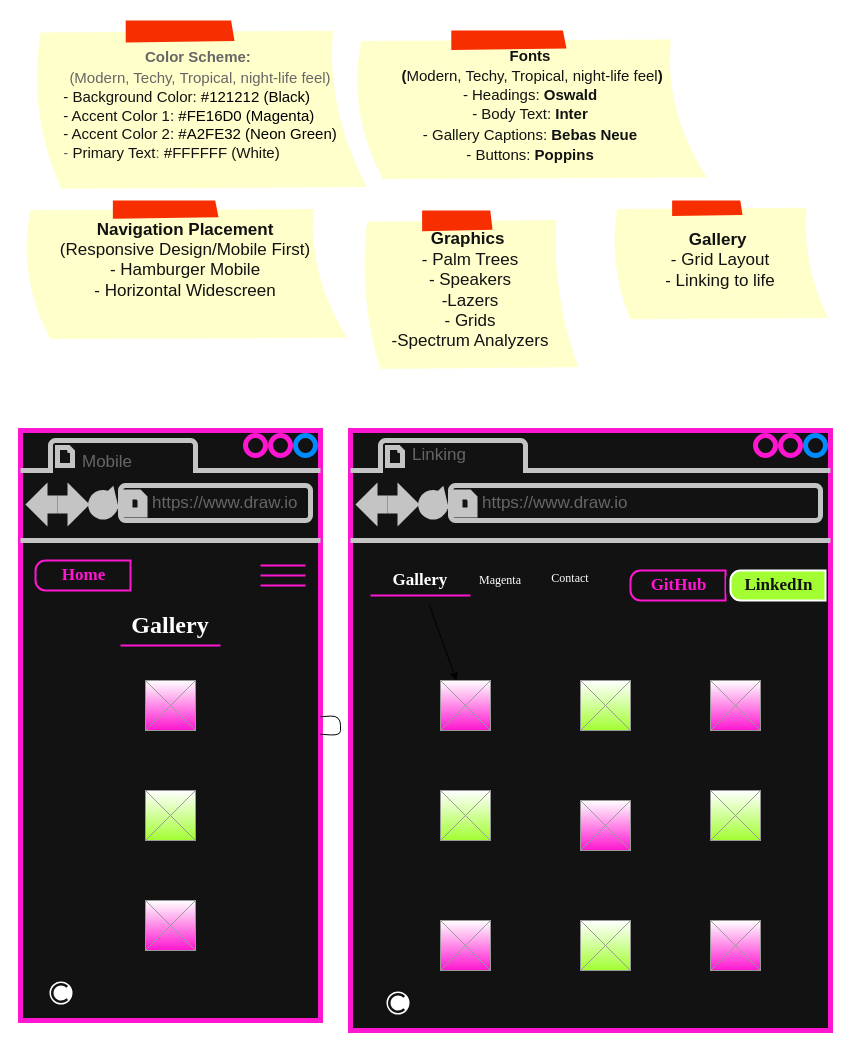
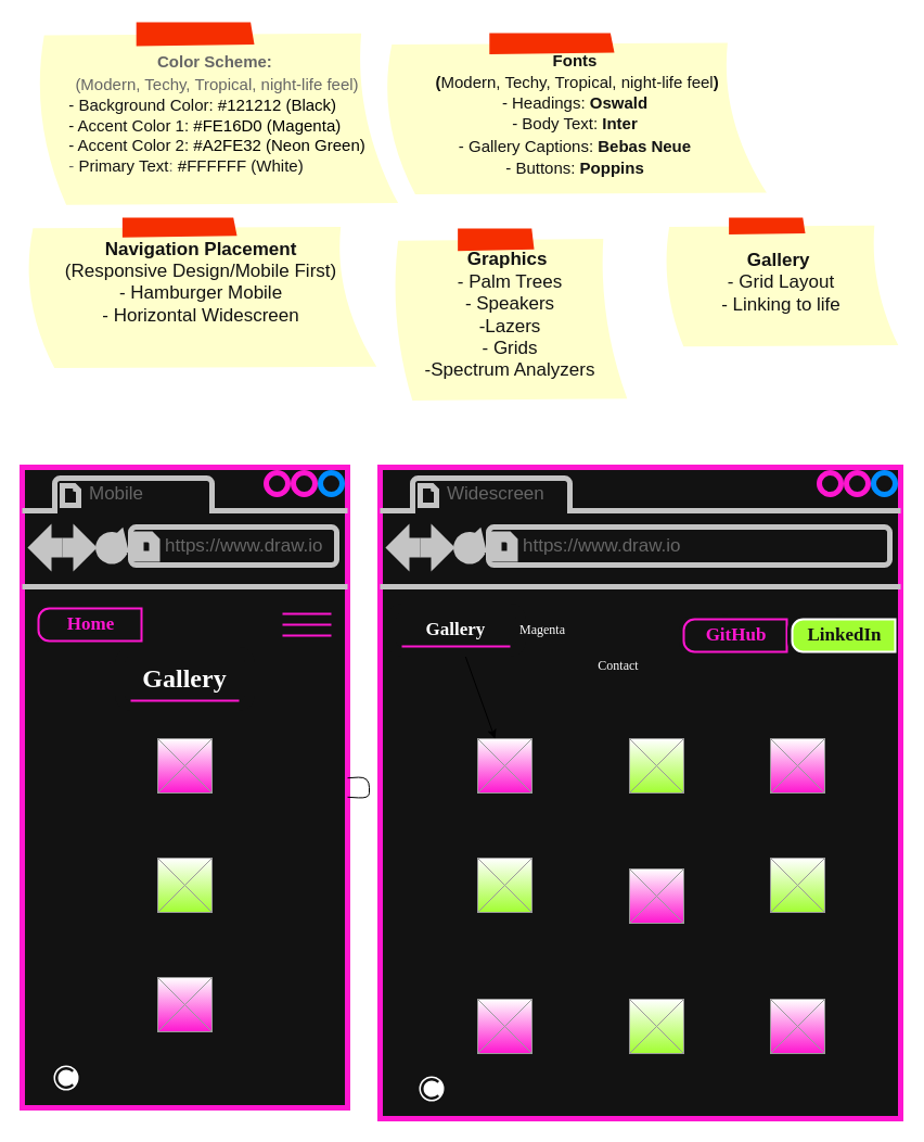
  <mxCell id="0" />
  <mxCell id="1" parent="0" />
  <mxCell id="2" value="&lt;div style=&quot;&quot;&gt;&lt;font style=&quot;font-size: 15px;&quot;&gt;&lt;b style=&quot;background-color: transparent;&quot;&gt;Color Scheme:&lt;/b&gt;&lt;span style=&quot;background-color: transparent;&quot;&gt;&amp;nbsp;&lt;/span&gt;&lt;/font&gt;&lt;/div&gt;&lt;div style=&quot;&quot;&gt;&lt;span style=&quot;background-color: transparent;&quot;&gt;&lt;font style=&quot;font-size: 15px;&quot;&gt;(Modern, Techy, Tropical, night-life feel)&lt;/font&gt;&lt;/span&gt;&lt;/div&gt;&lt;font style=&quot;color: rgb(18, 18, 18); font-size: 15px;&quot;&gt;&lt;div style=&quot;text-align: left;&quot;&gt;&lt;span style=&quot;background-color: transparent;&quot;&gt;- Background Color:&amp;nbsp;&lt;/span&gt;&lt;span style=&quot;background-color: transparent; line-height: 18.4px; color: rgb(0, 0, 0);&quot;&gt;#&lt;span style=&quot;line-height: 15.333px; color: rgb(0, 0, 0);&quot;&gt;121212&lt;/span&gt;&lt;span style=&quot;color: rgb(0, 0, 0);&quot;&gt;&lt;/span&gt;&amp;nbsp;(Black)&lt;/span&gt;&lt;/div&gt;&lt;font face=&quot;Helvetica&quot;&gt;&lt;div style=&quot;text-align: left;&quot;&gt;&lt;span style=&quot;background-color: transparent;&quot;&gt;- Accent Color 1:&amp;nbsp;&lt;/span&gt;&lt;span style=&quot;background-color: transparent; line-height: 18.4px; color: rgb(0, 0, 0);&quot;&gt;#&lt;/span&gt;&lt;span style=&quot;background-color: transparent; line-height: 18.4px; color: rgb(0, 0, 0);&quot;&gt;&lt;font&gt;FE16D0&lt;/font&gt;&lt;/span&gt;&lt;span style=&quot;background-color: transparent; line-height: 18.4px; color: rgb(0, 0, 0);&quot;&gt;&amp;nbsp;(Magenta)&lt;/span&gt;&lt;/div&gt;&lt;div style=&quot;text-align: left;&quot;&gt;&lt;span style=&quot;background-color: transparent;&quot;&gt;- Accent Color 2:&amp;nbsp;&lt;/span&gt;&lt;span style=&quot;background-color: transparent; line-height: 18.4px; color: rgb(0, 0, 0);&quot;&gt;#&lt;/span&gt;&lt;span style=&quot;background-color: transparent; line-height: 18.4px; color: rgb(0, 0, 0);&quot;&gt;&lt;font&gt;A2FE32&lt;/font&gt;&lt;/span&gt;&lt;span style=&quot;background-color: transparent; line-height: 18.4px; color: rgb(0, 0, 0);&quot;&gt;&amp;nbsp;(Neon Green)&lt;/span&gt;&lt;/div&gt;&lt;/font&gt;&lt;/font&gt;&lt;div&gt;&lt;div style=&quot;text-align: left;&quot;&gt;&lt;font style=&quot;font-size: 15px;&quot;&gt;&lt;span style=&quot;scrollbar-color: light-dark(#e2e2e2, #4b4b4b)&lt;br/&gt;&#09;&#09;&#09;&#09;&#09;light-dark(#fbfbfb, var(--dark-panel-color)); line-height: 18.4px;&quot;&gt;&lt;span style=&quot;scrollbar-color: light-dark(#e2e2e2, #4b4b4b)&lt;br/&gt;&#09;&#09;&#09;&#09;&#09;light-dark(#fbfbfb, var(--dark-panel-color)); line-height: 18.4px;&quot;&gt;&lt;font style=&quot;&quot; face=&quot;Helvetica&quot;&gt;&lt;span style=&quot;color: rgb(102, 102, 102);&quot;&gt;- &lt;/span&gt;&lt;span style=&quot;color: rgb(102, 102, 102);&quot;&gt;&lt;font style=&quot;color: rgb(18, 18, 18);&quot;&gt;Primary Text&lt;/font&gt;&lt;/span&gt;&lt;span style=&quot;color: rgb(102, 102, 102);&quot;&gt;:&amp;nbsp;&lt;/span&gt;&lt;span style=&quot;color: rgb(0, 0, 0); scrollbar-color: light-dark(#e2e2e2, #4b4b4b)&lt;br/&gt;&#09;&#09;&#09;&#09;&#09;light-dark(#fbfbfb, var(--dark-panel-color)); line-height: 18.4px;&quot;&gt;#&lt;/span&gt;&lt;/font&gt;&lt;/span&gt;&lt;/span&gt;&lt;span style=&quot;color: light-dark(rgb(18, 18, 18), rgb(222, 222, 222)); background-color: transparent;&quot;&gt;&lt;font&gt;FFFFFF&lt;/font&gt;&lt;/span&gt;&lt;span style=&quot;color: light-dark(rgb(18, 18, 18), rgb(222, 222, 222)); background-color: transparent;&quot;&gt;&amp;nbsp;(White)&lt;/span&gt;&lt;/font&gt;&lt;/div&gt;&lt;/div&gt;" style="strokeWidth=1;shadow=0;dashed=0;align=center;html=1;shape=mxgraph.mockup.text.stickyNote2;fontColor=#666666;mainText=;fontSize=17;whiteSpace=wrap;fillColor=#ffffcc;strokeColor=#F62E00;" parent="1" vertex="1"><mxGeometry x="30" y="20" width="340" height="170" as="geometry" /></mxCell>
  <mxCell id="3" value="&lt;b&gt;&lt;font style=&quot;font-size: 15px; color: rgb(18, 18, 18);&quot;&gt;Fonts&lt;/font&gt;&lt;/b&gt;&lt;div&gt;&lt;font style=&quot;font-size: 15px; color: rgb(18, 18, 18);&quot;&gt;&lt;b&gt;&amp;nbsp;(&lt;/b&gt;&lt;span&gt;Modern, Techy, Tropical, night-life feel&lt;/span&gt;&lt;b&gt;)&lt;/b&gt;&lt;br&gt;&lt;div style=&quot;&quot;&gt;&lt;span style=&quot;background-color: transparent;&quot;&gt;- Headings: &lt;b&gt;Oswald&lt;/b&gt;&lt;/span&gt;&lt;/div&gt;&lt;/font&gt;&lt;div style=&quot;&quot;&gt;&lt;font style=&quot;font-size: 15px; color: rgb(18, 18, 18);&quot;&gt;&lt;span&gt;- Body Text: &lt;b&gt;Inter&lt;/b&gt;&lt;/span&gt;&lt;br&gt;&lt;/font&gt;&lt;/div&gt;&lt;div style=&quot;&quot;&gt;&lt;font style=&quot;font-size: 15px; color: rgb(18, 18, 18);&quot;&gt;&lt;span&gt;- Gallery Captions: &lt;b&gt;Bebas Neue&lt;/b&gt;&lt;/span&gt;&lt;span&gt;&lt;br&gt;&lt;/span&gt;&lt;/font&gt;&lt;/div&gt;&lt;div style=&quot;&quot;&gt;&lt;span&gt;&lt;font style=&quot;font-size: 15px; color: rgb(18, 18, 18);&quot;&gt;- Buttons: &lt;b style=&quot;&quot;&gt;Poppins&lt;/b&gt;&lt;/font&gt;&lt;/span&gt;&lt;span style=&quot;color: rgb(102, 102, 102);&quot;&gt;&lt;br&gt;&lt;/span&gt;&lt;/div&gt;&lt;/div&gt;" style="strokeWidth=1;shadow=0;dashed=0;align=center;html=1;shape=mxgraph.mockup.text.stickyNote2;fontColor=#666666;mainText=;fontSize=17;whiteSpace=wrap;fillColor=#ffffcc;strokeColor=#F62E00;" parent="1" vertex="1"><mxGeometry x="350" y="30" width="360" height="150" as="geometry" /></mxCell>
  <mxCell id="4" value="&lt;font style=&quot;color: rgb(18, 18, 18);&quot;&gt;&lt;b&gt;Navigation&lt;/b&gt; &lt;b&gt;Placement&lt;/b&gt;&lt;br&gt;(Responsive Design/Mobile First)&lt;br&gt;&lt;/font&gt;&lt;div&gt;&lt;font style=&quot;color: rgb(18, 18, 18);&quot;&gt;- Hamburger Mobile&lt;br&gt;- Horizontal Widescreen&lt;br&gt;&lt;/font&gt;&lt;span style=&quot;color: rgba(0, 0, 0, 0); font-family: monospace; font-size: 0px; text-align: start;&quot;&gt;%3CmxGraphModel%3E%3Croot%3E%3CmxCell%20id%3D%220%22%2F%3E%3CmxCell%20id%3D%221%22%20parent%3D%220%22%2F%3E%3CmxCell%20id%3D%222%22%20value%3D%22Fonts%3A%26amp%3Bnbsp%3B%26lt%3Bbr%26gt%3B-%22%20style%3D%22strokeWidth%3D1%3Bshadow%3D0%3Bdashed%3D0%3Balign%3Dcenter%3Bhtml%3D1%3Bshape%3Dmxgraph.mockup.text.stickyNote2%3BfontColor%3D%23666666%3BmainText%3D%3BfontSize%3D17%3BwhiteSpace%3Dwrap%3BfillColor%3D%23ffffcc%3BstrokeColor%3D%23F62E00%3B%22%20vertex%3D%221%22%20parent%3D%221%22%3E%3CmxGeometry%20x%3D%22370%22%20y%3D%2240%22%20width%3D%22280%22%20height%3D%22240%22%20as%3D%22geometry%22%2F%3E%3C%2FmxCell%3E%3C%2Froot%3E%3C%2FmxGraphModel%3E&lt;/span&gt;&lt;/div&gt;" style="strokeWidth=1;shadow=0;dashed=0;align=center;html=1;shape=mxgraph.mockup.text.stickyNote2;fontColor=#666666;mainText=;fontSize=17;whiteSpace=wrap;fillColor=#ffffcc;strokeColor=#F62E00;" parent="1" vertex="1"><mxGeometry x="20" y="200" width="330" height="140" as="geometry" /></mxCell>
  <mxCell id="5" value="&lt;font style=&quot;color: rgb(18, 18, 18);&quot;&gt;&lt;b&gt;Gallery&lt;/b&gt;&amp;nbsp;&lt;br&gt;- Grid Layout&lt;br&gt;- Linking to life&lt;/font&gt;" style="strokeWidth=1;shadow=0;dashed=0;align=center;html=1;shape=mxgraph.mockup.text.stickyNote2;fontColor=#666666;mainText=;fontSize=17;whiteSpace=wrap;fillColor=#ffffcc;strokeColor=#F62E00;" parent="1" vertex="1"><mxGeometry x="610" y="200" width="220" height="120" as="geometry" /></mxCell>
  <mxCell id="6" value="" style="strokeWidth=5;shadow=0;dashed=0;align=center;html=1;shape=mxgraph.mockup.containers.browserWindow;rSize=0;strokeColor=#FE16D0;strokeColor2=#008cff;strokeColor3=#c4c4c4;mainText=,;recursiveResize=0;fillColor=#121212;gradientColor=none;fontColor=#FF005D;" parent="1" vertex="1"><mxGeometry x="20" y="430" width="300" height="590" as="geometry" /></mxCell>
- <mxCell id="7" value="Mobile" style="strokeWidth=1;shadow=0;dashed=0;align=center;html=1;shape=mxgraph.mockup.containers.anchor;fontSize=17;fontColor=#666666;align=left;whiteSpace=wrap;" parent="6" vertex="1"><mxGeometry x="60" y="12" width="160" height="40" as="geometry" /></mxCell>
+ <mxCell id="7" value="Mobile" style="strokeWidth=1;shadow=0;dashed=0;align=center;html=1;shape=mxgraph.mockup.containers.anchor;fontSize=17;fontColor=#666666;align=left;whiteSpace=wrap;" parent="6" vertex="1"><mxGeometry x="60" y="12" width="110" height="26" as="geometry" /></mxCell>
  <mxCell id="8" value="https://www.draw.io" style="strokeWidth=1;shadow=0;dashed=0;align=center;html=1;shape=mxgraph.mockup.containers.anchor;rSize=0;fontSize=17;fontColor=#666666;align=left;" parent="6" vertex="1"><mxGeometry x="130" y="60" width="250" height="26" as="geometry" /></mxCell>
  <mxCell id="9" value="" style="verticalLabelPosition=bottom;shadow=0;dashed=0;align=center;html=1;verticalAlign=top;strokeWidth=1;shape=mxgraph.mockup.graphics.simpleIcon;strokeColor=#999999;gradientColor=#FE16D0;" parent="6" vertex="1"><mxGeometry x="125" y="470" width="50" height="50" as="geometry" /></mxCell>
  <mxCell id="10" value="" style="verticalLabelPosition=bottom;shadow=0;dashed=0;align=center;html=1;verticalAlign=top;strokeWidth=1;shape=mxgraph.mockup.graphics.simpleIcon;strokeColor=#999999;gradientColor=#A2FE32;" parent="6" vertex="1"><mxGeometry x="125" y="360" width="50" height="50" as="geometry" /></mxCell>
  <mxCell id="11" value="" style="verticalLabelPosition=bottom;shadow=0;dashed=0;align=center;html=1;verticalAlign=top;strokeWidth=1;shape=mxgraph.mockup.graphics.simpleIcon;strokeColor=#999999;gradientColor=#FE16D0;" parent="6" vertex="1"><mxGeometry x="125" y="250" width="50" height="50" as="geometry" /></mxCell>
  <mxCell id="12" value="" style="line;strokeWidth=2;html=1;strokeColor=#FE16D0;" parent="6" vertex="1"><mxGeometry x="240" y="130" width="45" height="10" as="geometry" /></mxCell>
  <mxCell id="13" value="" style="line;strokeWidth=2;html=1;strokeColor=#FE16D0;" parent="6" vertex="1"><mxGeometry x="240" y="140" width="45" height="10" as="geometry" /></mxCell>
  <mxCell id="14" value="" style="line;strokeWidth=2;html=1;strokeColor=#FE16D0;" parent="6" vertex="1"><mxGeometry x="240" y="150" width="45" height="10" as="geometry" /></mxCell>
  <mxCell id="15" value="" style="strokeColor=#121212;verticalLabelPosition=bottom;shadow=0;dashed=0;verticalAlign=top;strokeWidth=2;html=1;shape=mxgraph.mockup.misc.copyrightIcon;fillColor=#FFFFFF;" parent="6" vertex="1"><mxGeometry x="28" y="550" width="25" height="25" as="geometry" /></mxCell>
  <mxCell id="16" value="&lt;font data-font-src=&quot;https://fonts.googleapis.com/css?family=Poppins&quot; face=&quot;Poppins&quot; style=&quot;color: rgb(255, 255, 255); font-size: 24px;&quot;&gt;Gallery&lt;/font&gt;" style="strokeWidth=9;shadow=0;dashed=0;align=center;html=1;shape=mxgraph.mockup.buttons.button;strokeColor=#121212;fontColor=#ffffff;mainText=;buttonStyle=round;fontSize=17;fontStyle=1;fillColor=#121212;whiteSpace=wrap;fontFamily=Oswald;fontSource=https%3A%2F%2Ffonts.googleapis.com%2Fcss%3Ffamily%3DOswald;" parent="6" vertex="1"><mxGeometry x="90" y="170" width="120" height="50" as="geometry" /></mxCell>
  <mxCell id="17" value="" style="line;strokeWidth=2;html=1;fontColor=#FE16D0;strokeColor=#FE16D0;" parent="6" vertex="1"><mxGeometry x="100" y="200" width="100" height="30" as="geometry" /></mxCell>
  <mxCell id="18" value="" style="strokeWidth=9;shadow=0;dashed=0;align=center;html=1;shape=mxgraph.mockup.rrect;rSize=10;fillColor=#F5F5DC;strokeColor=#121212;labelBackgroundColor=#A2FE32;fontFamily=Oswald;fontSource=https%3A%2F%2Ffonts.googleapis.com%2Fcss%3Ffamily%3DOswald;" vertex="1" parent="6"><mxGeometry x="15" y="130" width="45" height="30" as="geometry" /></mxCell>
  <mxCell id="19" value="&lt;font style=&quot;color: rgb(254, 22, 208);&quot; face=&quot;Poppins&quot;&gt;Home&lt;/font&gt;" style="strokeWidth=2;shadow=0;dashed=0;align=center;html=1;shape=mxgraph.mockup.leftButton;rSize=10;fontSize=17;fontColor=#F5F5DC;fontStyle=1;fillColor=#121212;strokeColor=#FE16D0;resizeHeight=1;fontFamily=Oswald;fontSource=https%3A%2F%2Ffonts.googleapis.com%2Fcss%3Ffamily%3DOswald;" vertex="1" parent="18"><mxGeometry width="95" height="30" relative="1" as="geometry" /></mxCell>
  <mxCell id="20" value="" style="strokeWidth=5;shadow=0;dashed=0;align=center;html=1;shape=mxgraph.mockup.containers.browserWindow;rSize=0;strokeColor=#FE16D0;strokeColor2=#008cff;strokeColor3=#c4c4c4;mainText=,;recursiveResize=0;fillColor=#121212;fontFamily=Oswald;fontSource=https%3A%2F%2Ffonts.googleapis.com%2Fcss%3Ffamily%3DOswald;" parent="1" vertex="1"><mxGeometry x="350" y="430" width="480" height="600" as="geometry" /></mxCell>
- <mxCell id="21" value="Linking" style="strokeWidth=1;shadow=0;dashed=0;align=center;html=1;shape=mxgraph.mockup.containers.anchor;fontSize=17;fontColor=#666666;align=left;whiteSpace=wrap;" parent="20" vertex="1"><mxGeometry x="60" y="12" width="110" height="26" as="geometry" /></mxCell>
+ <mxCell id="21" value="Widescreen" style="strokeWidth=1;shadow=0;dashed=0;align=center;html=1;shape=mxgraph.mockup.containers.anchor;fontSize=17;fontColor=#666666;align=left;whiteSpace=wrap;" parent="20" vertex="1"><mxGeometry x="60" y="12" width="110" height="26" as="geometry" /></mxCell>
  <mxCell id="22" value="https://www.draw.io" style="strokeWidth=1;shadow=0;dashed=0;align=center;html=1;shape=mxgraph.mockup.containers.anchor;rSize=0;fontSize=17;fontColor=#666666;align=left;" parent="20" vertex="1"><mxGeometry x="130" y="60" width="250" height="26" as="geometry" /></mxCell>
  <mxCell id="23" value="" style="verticalLabelPosition=bottom;shadow=0;dashed=0;align=center;html=1;verticalAlign=top;strokeWidth=1;shape=mxgraph.mockup.graphics.simpleIcon;strokeColor=#999999;fillColor=#ffffff;gradientColor=#FE16D0;" parent="20" vertex="1"><mxGeometry x="90" y="250" width="50" height="50" as="geometry" /></mxCell>
  <mxCell id="24" value="" style="verticalLabelPosition=bottom;shadow=0;dashed=0;align=center;html=1;verticalAlign=top;strokeWidth=1;shape=mxgraph.mockup.graphics.simpleIcon;strokeColor=#999999;fillColor=#ffffff;gradientColor=#A2FE32;" parent="20" vertex="1"><mxGeometry x="230" y="250" width="50" height="50" as="geometry" /></mxCell>
  <mxCell id="25" value="" style="verticalLabelPosition=bottom;shadow=0;dashed=0;align=center;html=1;verticalAlign=top;strokeWidth=1;shape=mxgraph.mockup.graphics.simpleIcon;strokeColor=#999999;fillColor=#ffffff;gradientColor=#FE16D0;" parent="20" vertex="1"><mxGeometry x="360" y="250" width="50" height="50" as="geometry" /></mxCell>
  <mxCell id="26" value="" style="verticalLabelPosition=bottom;shadow=0;dashed=0;align=center;html=1;verticalAlign=top;strokeWidth=1;shape=mxgraph.mockup.graphics.simpleIcon;strokeColor=#999999;fillColor=#ffffff;gradientColor=#A2FE32;" parent="20" vertex="1"><mxGeometry x="90" y="360" width="50" height="50" as="geometry" /></mxCell>
  <mxCell id="27" value="" style="verticalLabelPosition=bottom;shadow=0;dashed=0;align=center;html=1;verticalAlign=top;strokeWidth=1;shape=mxgraph.mockup.graphics.simpleIcon;strokeColor=#999999;fillColor=#ffffff;gradientColor=#FE16D0;" parent="20" vertex="1"><mxGeometry x="230" y="370" width="50" height="50" as="geometry" /></mxCell>
  <mxCell id="28" value="" style="verticalLabelPosition=bottom;shadow=0;dashed=0;align=center;html=1;verticalAlign=top;strokeWidth=1;shape=mxgraph.mockup.graphics.simpleIcon;strokeColor=#999999;fillColor=#ffffff;gradientColor=#A2FE32;" parent="20" vertex="1"><mxGeometry x="360" y="360" width="50" height="50" as="geometry" /></mxCell>
  <mxCell id="29" value="" style="verticalLabelPosition=bottom;shadow=0;dashed=0;align=center;html=1;verticalAlign=top;strokeWidth=1;shape=mxgraph.mockup.graphics.simpleIcon;strokeColor=#999999;fillColor=#ffffff;gradientColor=#FE16D0;" parent="20" vertex="1"><mxGeometry x="90" y="490" width="50" height="50" as="geometry" /></mxCell>
  <mxCell id="30" value="" style="verticalLabelPosition=bottom;shadow=0;dashed=0;align=center;html=1;verticalAlign=top;strokeWidth=1;shape=mxgraph.mockup.graphics.simpleIcon;strokeColor=#999999;fillColor=#ffffff;gradientColor=#A2FE32;" parent="20" vertex="1"><mxGeometry x="230" y="490" width="50" height="50" as="geometry" /></mxCell>
  <mxCell id="31" value="" style="verticalLabelPosition=bottom;shadow=0;dashed=0;align=center;html=1;verticalAlign=top;strokeWidth=1;shape=mxgraph.mockup.graphics.simpleIcon;strokeColor=#999999;fillColor=#ffffff;gradientColor=#FE16D0;" parent="20" vertex="1"><mxGeometry x="360" y="490" width="50" height="50" as="geometry" /></mxCell>
  <mxCell id="32" value="" style="strokeWidth=9;shadow=0;dashed=0;align=center;html=1;shape=mxgraph.mockup.rrect;rSize=10;fillColor=#F5F5DC;strokeColor=#121212;labelBackgroundColor=#A2FE32;fontFamily=Oswald;fontSource=https%3A%2F%2Ffonts.googleapis.com%2Fcss%3Ffamily%3DOswald;" parent="20" vertex="1"><mxGeometry x="280" y="140" width="45" height="30" as="geometry" /></mxCell>
  <mxCell id="33" value="&lt;font style=&quot;color: rgb(254, 22, 208);&quot; face=&quot;Poppins&quot;&gt;GitHub&lt;/font&gt;" style="strokeWidth=2;shadow=0;dashed=0;align=center;html=1;shape=mxgraph.mockup.leftButton;rSize=10;fontSize=17;fontColor=#F5F5DC;fontStyle=1;fillColor=#121212;strokeColor=#FE16D0;resizeHeight=1;fontFamily=Oswald;fontSource=https%3A%2F%2Ffonts.googleapis.com%2Fcss%3Ffamily%3DOswald;" parent="32" vertex="1"><mxGeometry width="95" height="30" relative="1" as="geometry" /></mxCell>
  <mxCell id="34" value="" style="strokeWidth=9;shadow=0;dashed=0;align=center;html=1;shape=mxgraph.mockup.rrect;rSize=10;fillColor=#F5F5DC;strokeColor=#121212;labelBackgroundColor=#A2FE32;fontFamily=Oswald;fontSource=https%3A%2F%2Ffonts.googleapis.com%2Fcss%3Ffamily%3DOswald;" parent="20" vertex="1"><mxGeometry x="380" y="140" width="50" height="30" as="geometry" /></mxCell>
  <mxCell id="35" value="&lt;font style=&quot;color: rgb(18, 18, 18);&quot; face=&quot;Poppins&quot;&gt;LinkedIn&lt;/font&gt;" style="strokeWidth=2;shadow=0;dashed=0;align=center;html=1;shape=mxgraph.mockup.leftButton;rSize=10;fontSize=17;fontColor=#F5F5DC;fontStyle=1;fillColor=#A2FE32;strokeColor=#FFFFFF;resizeHeight=1;fontFamily=Oswald;fontSource=https%3A%2F%2Ffonts.googleapis.com%2Fcss%3Ffamily%3DOswald;" parent="34" vertex="1"><mxGeometry width="95" height="30" relative="1" as="geometry" /></mxCell>
  <mxCell id="36" value="" style="edgeStyle=none;html=1;" parent="20" source="37" target="23" edge="1"><mxGeometry relative="1" as="geometry" /></mxCell>
  <mxCell id="37" value="&lt;font data-font-src=&quot;https://fonts.googleapis.com/css?family=Poppins&quot; face=&quot;Poppins&quot; style=&quot;color: rgb(255, 255, 255);&quot;&gt;Gallery&lt;/font&gt;" style="strokeWidth=9;shadow=0;dashed=0;align=center;html=1;shape=mxgraph.mockup.buttons.button;strokeColor=#121212;fontColor=#ffffff;mainText=;buttonStyle=round;fontSize=17;fontStyle=1;fillColor=#121212;whiteSpace=wrap;fontFamily=Oswald;fontSource=https%3A%2F%2Ffonts.googleapis.com%2Fcss%3Ffamily%3DOswald;" parent="20" vertex="1"><mxGeometry x="10" y="130" width="120" height="40" as="geometry" /></mxCell>
  <mxCell id="38" value="&lt;font face=&quot;Poppins&quot; style=&quot;color: rgb(255, 255, 255);&quot;&gt;Magenta&lt;/font&gt;" style="text;html=1;align=center;verticalAlign=middle;whiteSpace=wrap;rounded=0;" parent="20" vertex="1"><mxGeometry x="120" y="135" width="60" height="30" as="geometry" /></mxCell>
- <mxCell id="39" value="&lt;font data-font-src=&quot;https://fonts.googleapis.com/css?family=Poppins&quot; face=&quot;Poppins&quot; style=&quot;color: rgb(255, 255, 255);&quot;&gt;Contact&lt;/font&gt;&lt;div&gt;&lt;font style=&quot;color: rgb(255, 255, 255);&quot;&gt;&lt;br&gt;&lt;/font&gt;&lt;/div&gt;" style="text;html=1;align=center;verticalAlign=middle;whiteSpace=wrap;rounded=0;" parent="20" vertex="1"><mxGeometry x="190" y="140" width="60" height="30" as="geometry" /></mxCell>
+ <mxCell id="39" value="&lt;font data-font-src=&quot;https://fonts.googleapis.com/css?family=Poppins&quot; face=&quot;Poppins&quot; style=&quot;color: rgb(255, 255, 255);&quot;&gt;Contact&lt;/font&gt;&lt;div&gt;&lt;font style=&quot;color: rgb(255, 255, 255);&quot;&gt;&lt;br&gt;&lt;/font&gt;&lt;/div&gt;" style="text;html=1;align=center;verticalAlign=middle;whiteSpace=wrap;rounded=0;" parent="20" vertex="1"><mxGeometry x="190" y="175" width="60" height="30" as="geometry" /></mxCell>
  <mxCell id="40" value="" style="line;strokeWidth=2;html=1;fontColor=#FE16D0;strokeColor=#FE16D0;" parent="20" vertex="1"><mxGeometry x="20" y="150" width="100" height="30" as="geometry" /></mxCell>
  <mxCell id="41" value="" style="strokeColor=#121212;verticalLabelPosition=bottom;shadow=0;dashed=0;verticalAlign=top;strokeWidth=2;html=1;shape=mxgraph.mockup.misc.copyrightIcon;fillColor=#FFFFFF;" parent="20" vertex="1"><mxGeometry x="35" y="560" width="25" height="25" as="geometry" /></mxCell>
  <mxCell id="42" value="" style="endArrow=none;html=1;" parent="1" source="6" target="6" edge="1"><mxGeometry width="50" height="50" relative="1" as="geometry"><mxPoint x="260" y="750" as="sourcePoint" /><mxPoint x="310" y="700" as="targetPoint" /></mxGeometry></mxCell>
  <mxCell id="43" value="&lt;font style=&quot;color: rgb(18, 18, 18);&quot;&gt;&lt;b&gt;Graphics&lt;/b&gt;&amp;nbsp;&lt;br&gt;- Palm Trees&lt;br&gt;- Speakers&lt;/font&gt;&lt;div&gt;&lt;font style=&quot;color: rgb(18, 18, 18);&quot;&gt;-Lazers&lt;/font&gt;&lt;/div&gt;&lt;div&gt;&lt;font style=&quot;color: rgb(18, 18, 18);&quot;&gt;- Grids&lt;/font&gt;&lt;/div&gt;&lt;div&gt;&lt;font style=&quot;color: rgb(18, 18, 18);&quot;&gt;-Spectrum Analyzers&lt;/font&gt;&lt;/div&gt;" style="strokeWidth=1;shadow=0;dashed=0;align=center;html=1;shape=mxgraph.mockup.text.stickyNote2;fontColor=#666666;mainText=;fontSize=17;whiteSpace=wrap;fillColor=#ffffcc;strokeColor=#F62E00;" vertex="1" parent="1"><mxGeometry x="360" y="210" width="220" height="160" as="geometry" /></mxCell>
